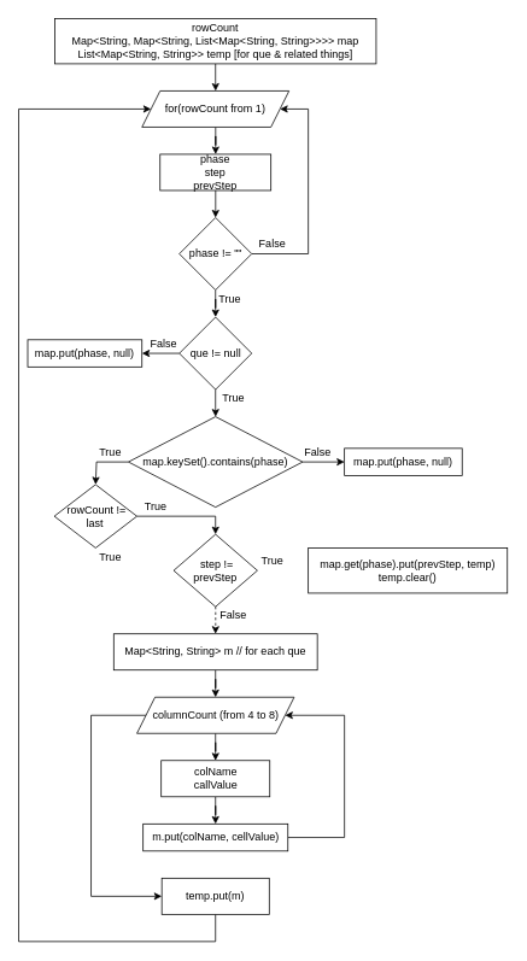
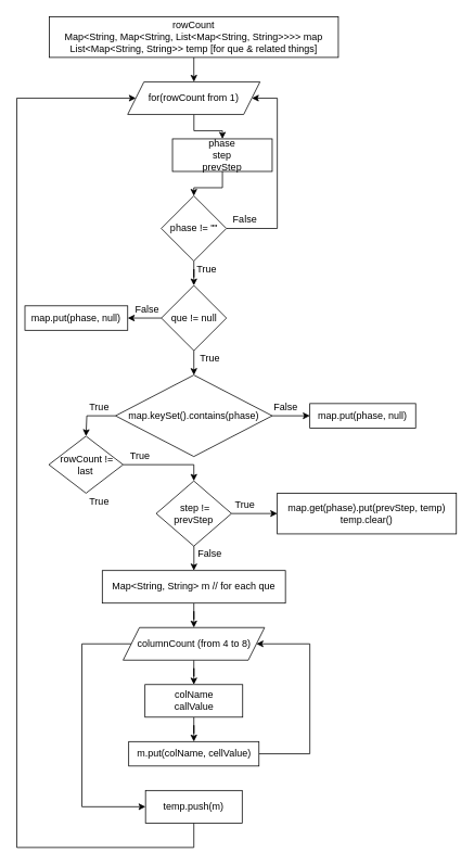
  <mxCell id="0" />
  <mxCell id="1" parent="0" />
  <mxCell id="2" value="" style="edgeStyle=orthogonalEdgeStyle;rounded=0;orthogonalLoop=1;jettySize=auto;html=1;" edge="1" parent="1" source="3" target="5"><mxGeometry relative="1" as="geometry" /></mxCell>
  <mxCell id="3" value="rowCount&lt;br&gt;Map&amp;lt;String, Map&amp;lt;String, List&amp;lt;Map&amp;lt;String, String&amp;gt;&amp;gt;&amp;gt;&amp;gt; map&lt;br&gt;List&amp;lt;Map&amp;lt;String, String&amp;gt;&amp;gt; temp [for que &amp;amp; related things]" style="rounded=0;whiteSpace=wrap;html=1;" vertex="1" parent="1"><mxGeometry x="60" y="20" width="355" height="50" as="geometry" /></mxCell>
  <mxCell id="4" value="" style="edgeStyle=orthogonalEdgeStyle;rounded=0;orthogonalLoop=1;jettySize=auto;html=1;" edge="1" parent="1" source="5" target="7"><mxGeometry relative="1" as="geometry" /></mxCell>
  <mxCell id="5" value="for(rowCount from 1)" style="shape=parallelogram;perimeter=parallelogramPerimeter;whiteSpace=wrap;html=1;fixedSize=1;" vertex="1" parent="1"><mxGeometry x="156.25" y="100" width="162.5" height="40" as="geometry" /></mxCell>
  <mxCell id="6" value="" style="edgeStyle=orthogonalEdgeStyle;rounded=0;orthogonalLoop=1;jettySize=auto;html=1;" edge="1" parent="1" source="7" target="10"><mxGeometry relative="1" as="geometry" /></mxCell>
- <mxCell id="7" value="phase&lt;br&gt;step&lt;br&gt;prevStep" style="rounded=0;whiteSpace=wrap;html=1;" vertex="1" parent="1"><mxGeometry x="176.25" y="170" width="122.5" height="40" as="geometry" /></mxCell>
+ <mxCell id="7" value="phase&lt;br&gt;step&lt;br&gt;prevStep" style="rounded=0;whiteSpace=wrap;html=1;" vertex="1" parent="1"><mxGeometry x="211.25" y="170" width="122.5" height="40" as="geometry" /></mxCell>
  <mxCell id="8" style="edgeStyle=orthogonalEdgeStyle;rounded=0;orthogonalLoop=1;jettySize=auto;html=1;entryX=1;entryY=0.5;entryDx=0;entryDy=0;" edge="1" parent="1" source="10" target="5"><mxGeometry relative="1" as="geometry"><Array as="points"><mxPoint x="340" y="280" /><mxPoint x="340" y="120" /></Array></mxGeometry></mxCell>
  <mxCell id="9" value="" style="edgeStyle=orthogonalEdgeStyle;rounded=0;orthogonalLoop=1;jettySize=auto;html=1;" edge="1" parent="1" source="10" target="14"><mxGeometry relative="1" as="geometry" /></mxCell>
  <mxCell id="10" value="phase != &quot;&quot;" style="rhombus;whiteSpace=wrap;html=1;" vertex="1" parent="1"><mxGeometry x="197.5" y="240" width="80" height="80" as="geometry" /></mxCell>
  <mxCell id="11" value="False" style="text;html=1;align=center;verticalAlign=middle;resizable=0;points=[];autosize=1;strokeColor=none;" vertex="1" parent="1"><mxGeometry x="280" y="259" width="40" height="20" as="geometry" /></mxCell>
  <mxCell id="12" value="" style="edgeStyle=orthogonalEdgeStyle;rounded=0;orthogonalLoop=1;jettySize=auto;html=1;" edge="1" parent="1" source="14" target="16"><mxGeometry relative="1" as="geometry" /></mxCell>
  <mxCell id="13" value="" style="edgeStyle=orthogonalEdgeStyle;rounded=0;orthogonalLoop=1;jettySize=auto;html=1;" edge="1" parent="1" source="14" target="20"><mxGeometry relative="1" as="geometry" /></mxCell>
  <mxCell id="14" value="que != null" style="rhombus;whiteSpace=wrap;html=1;" vertex="1" parent="1"><mxGeometry x="197.5" y="350" width="80" height="80" as="geometry" /></mxCell>
  <mxCell id="15" value="True" style="text;html=1;align=center;verticalAlign=middle;resizable=0;points=[];autosize=1;strokeColor=none;" vertex="1" parent="1"><mxGeometry x="233" y="320" width="40" height="20" as="geometry" /></mxCell>
  <mxCell id="16" value="map.put(phase, null)" style="rounded=0;whiteSpace=wrap;html=1;" vertex="1" parent="1"><mxGeometry x="30" y="375" width="126.25" height="30" as="geometry" /></mxCell>
  <mxCell id="17" value="False" style="text;html=1;align=center;verticalAlign=middle;resizable=0;points=[];autosize=1;strokeColor=none;" vertex="1" parent="1"><mxGeometry x="160" y="370" width="40" height="20" as="geometry" /></mxCell>
  <mxCell id="18" style="edgeStyle=orthogonalEdgeStyle;rounded=0;orthogonalLoop=1;jettySize=auto;html=1;entryX=0;entryY=0.5;entryDx=0;entryDy=0;" edge="1" parent="1" source="20" target="22"><mxGeometry relative="1" as="geometry" /></mxCell>
  <mxCell id="19" style="edgeStyle=orthogonalEdgeStyle;rounded=0;orthogonalLoop=1;jettySize=auto;html=1;entryX=0.5;entryY=0;entryDx=0;entryDy=0;" edge="1" parent="1" source="20" target="42"><mxGeometry relative="1" as="geometry"><Array as="points"><mxPoint x="106" y="510" /></Array></mxGeometry></mxCell>
  <mxCell id="20" value="map.keySet().contains(phase)" style="rhombus;whiteSpace=wrap;html=1;" vertex="1" parent="1"><mxGeometry x="141.25" y="460" width="192.5" height="100" as="geometry" /></mxCell>
  <mxCell id="21" value="True" style="text;html=1;align=center;verticalAlign=middle;resizable=0;points=[];autosize=1;strokeColor=none;" vertex="1" parent="1"><mxGeometry x="237" y="430" width="40" height="20" as="geometry" /></mxCell>
  <mxCell id="22" value="map.put(phase, null)" style="rounded=0;whiteSpace=wrap;html=1;" vertex="1" parent="1"><mxGeometry x="380" y="495" width="130" height="30" as="geometry" /></mxCell>
  <mxCell id="23" value="False" style="text;html=1;align=center;verticalAlign=middle;resizable=0;points=[];autosize=1;strokeColor=none;" vertex="1" parent="1"><mxGeometry x="330" y="490" width="40" height="20" as="geometry" /></mxCell>
- <mxCell id="25" value="" style="edgeStyle=orthogonalEdgeStyle;rounded=0;orthogonalLoop=1;jettySize=auto;html=1;dashed=1;" edge="1" parent="1" source="26" target="30"><mxGeometry relative="1" as="geometry" /></mxCell>
+ <mxCell id="24" style="edgeStyle=orthogonalEdgeStyle;rounded=0;orthogonalLoop=1;jettySize=auto;html=1;entryX=0;entryY=0.5;entryDx=0;entryDy=0;" edge="1" parent="1" source="26" target="27"><mxGeometry relative="1" as="geometry" /></mxCell>
+ <mxCell id="25" value="" style="edgeStyle=orthogonalEdgeStyle;rounded=0;orthogonalLoop=1;jettySize=auto;html=1;" edge="1" parent="1" source="26" target="30"><mxGeometry relative="1" as="geometry" /></mxCell>
  <mxCell id="26" value="&amp;nbsp;step != prevStep" style="rhombus;whiteSpace=wrap;html=1;" vertex="1" parent="1"><mxGeometry x="191.25" y="590" width="92.5" height="80" as="geometry" /></mxCell>
  <mxCell id="27" value="map.get(phase).put(prevStep, temp)&lt;br&gt;temp.clear()" style="rounded=0;whiteSpace=wrap;html=1;" vertex="1" parent="1"><mxGeometry x="340" y="605" width="220" height="50" as="geometry" /></mxCell>
  <mxCell id="28" value="True" style="text;html=1;align=center;verticalAlign=middle;resizable=0;points=[];autosize=1;strokeColor=none;" vertex="1" parent="1"><mxGeometry x="280" y="610" width="40" height="20" as="geometry" /></mxCell>
  <mxCell id="29" value="" style="edgeStyle=orthogonalEdgeStyle;rounded=0;orthogonalLoop=1;jettySize=auto;html=1;" edge="1" parent="1" source="30" target="34"><mxGeometry relative="1" as="geometry" /></mxCell>
  <mxCell id="30" value="Map&amp;lt;String, String&amp;gt; m // for each que" style="rounded=0;whiteSpace=wrap;html=1;" vertex="1" parent="1"><mxGeometry x="125" y="700" width="225" height="40" as="geometry" /></mxCell>
  <mxCell id="31" value="False" style="text;html=1;align=center;verticalAlign=middle;resizable=0;points=[];autosize=1;strokeColor=none;" vertex="1" parent="1"><mxGeometry x="237" y="670" width="40" height="20" as="geometry" /></mxCell>
  <mxCell id="32" value="" style="edgeStyle=orthogonalEdgeStyle;rounded=0;orthogonalLoop=1;jettySize=auto;html=1;" edge="1" parent="1" source="34" target="36"><mxGeometry relative="1" as="geometry" /></mxCell>
  <mxCell id="33" style="edgeStyle=orthogonalEdgeStyle;rounded=0;orthogonalLoop=1;jettySize=auto;html=1;entryX=0;entryY=0.5;entryDx=0;entryDy=0;" edge="1" parent="1" source="34" target="40"><mxGeometry relative="1" as="geometry"><Array as="points"><mxPoint x="100" y="790" /><mxPoint x="100" y="990" /></Array></mxGeometry></mxCell>
  <mxCell id="34" value="columnCount (from 4 to 8)" style="shape=parallelogram;perimeter=parallelogramPerimeter;whiteSpace=wrap;html=1;fixedSize=1;" vertex="1" parent="1"><mxGeometry x="150.63" y="770" width="173.75" height="40" as="geometry" /></mxCell>
  <mxCell id="35" value="" style="edgeStyle=orthogonalEdgeStyle;rounded=0;orthogonalLoop=1;jettySize=auto;html=1;" edge="1" parent="1" source="36" target="38"><mxGeometry relative="1" as="geometry" /></mxCell>
  <mxCell id="36" value="colName&lt;br&gt;callValue" style="rounded=0;whiteSpace=wrap;html=1;" vertex="1" parent="1"><mxGeometry x="177.5" y="840" width="120" height="40" as="geometry" /></mxCell>
  <mxCell id="37" style="edgeStyle=orthogonalEdgeStyle;rounded=0;orthogonalLoop=1;jettySize=auto;html=1;exitX=1;exitY=0.5;exitDx=0;exitDy=0;entryX=1;entryY=0.5;entryDx=0;entryDy=0;" edge="1" parent="1" source="38" target="34"><mxGeometry relative="1" as="geometry"><Array as="points"><mxPoint x="380" y="925" /><mxPoint x="380" y="790" /></Array></mxGeometry></mxCell>
  <mxCell id="38" value="m.put(colName, cellValue)" style="rounded=0;whiteSpace=wrap;html=1;" vertex="1" parent="1"><mxGeometry x="157.5" y="910" width="160" height="30" as="geometry" /></mxCell>
  <mxCell id="39" style="edgeStyle=orthogonalEdgeStyle;rounded=0;orthogonalLoop=1;jettySize=auto;html=1;" edge="1" parent="1" source="40" target="5"><mxGeometry relative="1" as="geometry"><mxPoint x="-110" y="106" as="targetPoint" /><Array as="points"><mxPoint x="238" y="1040" /><mxPoint x="20" y="1040" /><mxPoint x="20" y="120" /></Array></mxGeometry></mxCell>
- <mxCell id="40" value="temp.put(m)" style="rounded=0;whiteSpace=wrap;html=1;" vertex="1" parent="1"><mxGeometry x="178.13" y="970" width="118.75" height="40" as="geometry" /></mxCell>
+ <mxCell id="40" value="temp.push(m)" style="rounded=0;whiteSpace=wrap;html=1;" vertex="1" parent="1"><mxGeometry x="178.13" y="970" width="118.75" height="40" as="geometry" /></mxCell>
  <mxCell id="41" style="edgeStyle=orthogonalEdgeStyle;rounded=0;orthogonalLoop=1;jettySize=auto;html=1;entryX=0.5;entryY=0;entryDx=0;entryDy=0;" edge="1" parent="1" source="42" target="26"><mxGeometry relative="1" as="geometry" /></mxCell>
  <mxCell id="42" value="&amp;nbsp;rowCount != last" style="rhombus;whiteSpace=wrap;html=1;" vertex="1" parent="1"><mxGeometry x="59.38" y="535" width="91.25" height="70" as="geometry" /></mxCell>
  <mxCell id="43" value="True" style="text;html=1;align=center;verticalAlign=middle;resizable=0;points=[];autosize=1;strokeColor=none;" vertex="1" parent="1"><mxGeometry x="101.25" y="490" width="40" height="20" as="geometry" /></mxCell>
  <mxCell id="44" value="True" style="text;html=1;align=center;verticalAlign=middle;resizable=0;points=[];autosize=1;strokeColor=none;" vertex="1" parent="1"><mxGeometry x="151.25" y="550" width="40" height="20" as="geometry" /></mxCell>
  <mxCell id="45" value="True" style="text;html=1;align=center;verticalAlign=middle;resizable=0;points=[];autosize=1;strokeColor=none;" vertex="1" parent="1"><mxGeometry x="101.25" y="605" width="40" height="20" as="geometry" /></mxCell>
